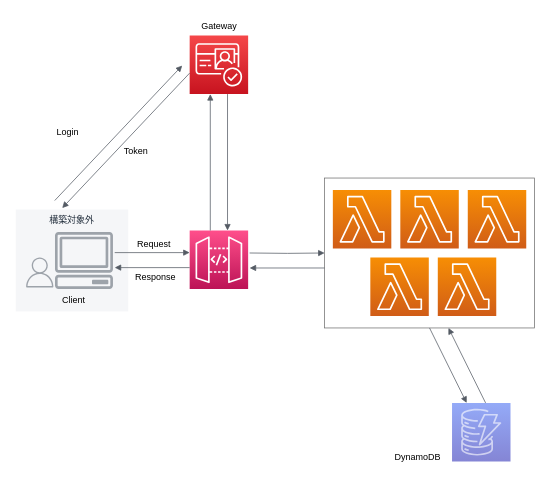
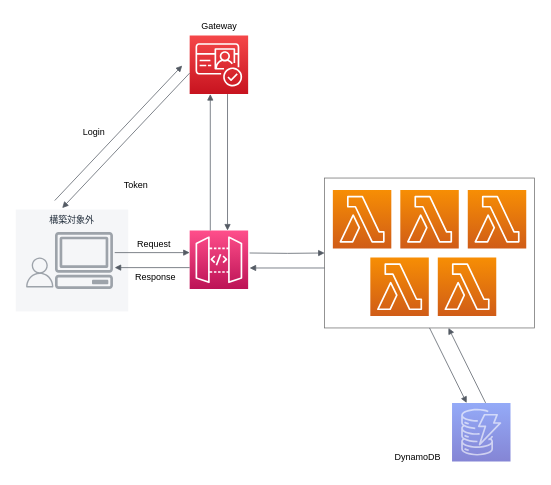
  <mxCell id="0" />
  <mxCell id="1" parent="0" />
  <mxCell id="2" value="Generic group" style="dashed=0;verticalAlign=top;fontStyle=0;noLabel=1;fillColor=none;strokeColor=#707070;" vertex="1" parent="1"><mxGeometry x="432" y="237" width="280" height="200" as="geometry" /></mxCell>
  <mxCell id="3" value="" style="sketch=0;points=[[0,0,0],[0.25,0,0],[0.5,0,0],[0.75,0,0],[1,0,0],[0,1,0],[0.25,1,0],[0.5,1,0],[0.75,1,0],[1,1,0],[0,0.25,0],[0,0.5,0],[0,0.75,0],[1,0.25,0],[1,0.5,0],[1,0.75,0]];outlineConnect=0;fontColor=#232F3E;gradientColor=#F54749;gradientDirection=north;fillColor=#C7131F;strokeColor=#ffffff;dashed=0;verticalLabelPosition=bottom;verticalAlign=top;align=center;html=1;fontSize=12;fontStyle=0;aspect=fixed;shape=mxgraph.aws4.resourceIcon;resIcon=mxgraph.aws4.cognito;" vertex="1" parent="1"><mxGeometry x="252" y="47" width="78" height="78" as="geometry" /></mxCell>
  <mxCell id="4" value="" style="sketch=0;points=[[0,0,0],[0.25,0,0],[0.5,0,0],[0.75,0,0],[1,0,0],[0,1,0],[0.25,1,0],[0.5,1,0],[0.75,1,0],[1,1,0],[0,0.25,0],[0,0.5,0],[0,0.75,0],[1,0.25,0],[1,0.5,0],[1,0.75,0]];outlineConnect=0;fontColor=#232F3E;gradientColor=#F78E04;gradientDirection=north;fillColor=#D05C17;strokeColor=#ffffff;dashed=0;verticalLabelPosition=bottom;verticalAlign=top;align=center;html=1;fontSize=12;fontStyle=0;aspect=fixed;shape=mxgraph.aws4.resourceIcon;resIcon=mxgraph.aws4.lambda;" vertex="1" parent="1"><mxGeometry x="443" y="253" width="78" height="78" as="geometry" /></mxCell>
  <mxCell id="5" value="" style="sketch=0;points=[[0,0,0],[0.25,0,0],[0.5,0,0],[0.75,0,0],[1,0,0],[0,1,0],[0.25,1,0],[0.5,1,0],[0.75,1,0],[1,1,0],[0,0.25,0],[0,0.5,0],[0,0.75,0],[1,0.25,0],[1,0.5,0],[1,0.75,0]];outlineConnect=0;fontColor=#232F3E;gradientColor=#FF4F8B;gradientDirection=north;fillColor=#BC1356;strokeColor=#ffffff;dashed=0;verticalLabelPosition=bottom;verticalAlign=top;align=center;html=1;fontSize=12;fontStyle=0;aspect=fixed;shape=mxgraph.aws4.resourceIcon;resIcon=mxgraph.aws4.api_gateway;" vertex="1" parent="1"><mxGeometry x="252" y="307" width="78" height="78" as="geometry" /></mxCell>
  <mxCell id="6" value="" style="sketch=0;points=[[0,0,0],[0.25,0,0],[0.5,0,0],[0.75,0,0],[1,0,0],[0,1,0],[0.25,1,0],[0.5,1,0],[0.75,1,0],[1,1,0],[0,0.25,0],[0,0.5,0],[0,0.75,0],[1,0.25,0],[1,0.5,0],[1,0.75,0]];outlineConnect=0;fontColor=#232F3E;gradientColor=#F78E04;gradientDirection=north;fillColor=#D05C17;strokeColor=#ffffff;dashed=0;verticalLabelPosition=bottom;verticalAlign=top;align=center;html=1;fontSize=12;fontStyle=0;aspect=fixed;shape=mxgraph.aws4.resourceIcon;resIcon=mxgraph.aws4.lambda;" vertex="1" parent="1"><mxGeometry x="493" y="343" width="78" height="78" as="geometry" /></mxCell>
  <mxCell id="7" value="" style="sketch=0;points=[[0,0,0],[0.25,0,0],[0.5,0,0],[0.75,0,0],[1,0,0],[0,1,0],[0.25,1,0],[0.5,1,0],[0.75,1,0],[1,1,0],[0,0.25,0],[0,0.5,0],[0,0.75,0],[1,0.25,0],[1,0.5,0],[1,0.75,0]];outlineConnect=0;fontColor=#232F3E;gradientColor=#F78E04;gradientDirection=north;fillColor=#D05C17;strokeColor=#ffffff;dashed=0;verticalLabelPosition=bottom;verticalAlign=top;align=center;html=1;fontSize=12;fontStyle=0;aspect=fixed;shape=mxgraph.aws4.resourceIcon;resIcon=mxgraph.aws4.lambda;" vertex="1" parent="1"><mxGeometry x="583" y="343" width="78" height="78" as="geometry" /></mxCell>
  <mxCell id="8" value="" style="sketch=0;points=[[0,0,0],[0.25,0,0],[0.5,0,0],[0.75,0,0],[1,0,0],[0,1,0],[0.25,1,0],[0.5,1,0],[0.75,1,0],[1,1,0],[0,0.25,0],[0,0.5,0],[0,0.75,0],[1,0.25,0],[1,0.5,0],[1,0.75,0]];outlineConnect=0;fontColor=#232F3E;gradientColor=#F78E04;gradientDirection=north;fillColor=#D05C17;strokeColor=#ffffff;dashed=0;verticalLabelPosition=bottom;verticalAlign=top;align=center;html=1;fontSize=12;fontStyle=0;aspect=fixed;shape=mxgraph.aws4.resourceIcon;resIcon=mxgraph.aws4.lambda;" vertex="1" parent="1"><mxGeometry x="533" y="253" width="78" height="78" as="geometry" /></mxCell>
  <mxCell id="9" value="" style="sketch=0;points=[[0,0,0],[0.25,0,0],[0.5,0,0],[0.75,0,0],[1,0,0],[0,1,0],[0.25,1,0],[0.5,1,0],[0.75,1,0],[1,1,0],[0,0.25,0],[0,0.5,0],[0,0.75,0],[1,0.25,0],[1,0.5,0],[1,0.75,0]];outlineConnect=0;fontColor=#232F3E;gradientColor=#F78E04;gradientDirection=north;fillColor=#D05C17;strokeColor=#ffffff;dashed=0;verticalLabelPosition=bottom;verticalAlign=top;align=center;html=1;fontSize=12;fontStyle=0;aspect=fixed;shape=mxgraph.aws4.resourceIcon;resIcon=mxgraph.aws4.lambda;" vertex="1" parent="1"><mxGeometry x="623" y="253" width="78" height="78" as="geometry" /></mxCell>
  <mxCell id="10" value="" style="edgeStyle=orthogonalEdgeStyle;html=1;endArrow=none;elbow=vertical;startArrow=block;startFill=1;strokeColor=#545B64;rounded=0;entryX=0.25;entryY=0;entryDx=0;entryDy=0;entryPerimeter=0;exitX=0.25;exitY=1;exitDx=0;exitDy=0;exitPerimeter=0;" edge="1" parent="1"><mxGeometry width="100" relative="1" as="geometry"><mxPoint x="279.5" y="125" as="sourcePoint" /><mxPoint x="279.5" y="307" as="targetPoint" /></mxGeometry></mxCell>
  <mxCell id="11" value="" style="edgeStyle=orthogonalEdgeStyle;html=1;endArrow=block;elbow=vertical;startArrow=none;endFill=1;strokeColor=#545B64;rounded=0;exitX=0.75;exitY=1;exitDx=0;exitDy=0;exitPerimeter=0;entryX=0.75;entryY=0;entryDx=0;entryDy=0;entryPerimeter=0;" edge="1" parent="1"><mxGeometry width="100" relative="1" as="geometry"><mxPoint x="302.5" y="125" as="sourcePoint" /><mxPoint x="302.5" y="307" as="targetPoint" /></mxGeometry></mxCell>
  <mxCell id="12" value="" style="edgeStyle=orthogonalEdgeStyle;html=1;endArrow=block;elbow=vertical;startArrow=none;endFill=1;strokeColor=#545B64;rounded=0;entryX=0;entryY=0.5;entryDx=0;entryDy=0;" edge="1" parent="1" target="2"><mxGeometry width="100" relative="1" as="geometry"><mxPoint x="332" y="337" as="sourcePoint" /><mxPoint x="382" y="457" as="targetPoint" /></mxGeometry></mxCell>
  <mxCell id="13" value="" style="edgeStyle=orthogonalEdgeStyle;html=1;endArrow=none;elbow=vertical;startArrow=block;startFill=1;strokeColor=#545B64;rounded=0;" edge="1" parent="1"><mxGeometry width="100" relative="1" as="geometry"><mxPoint x="332" y="357" as="sourcePoint" /><mxPoint x="432" y="357" as="targetPoint" /></mxGeometry></mxCell>
  <mxCell id="14" value="" style="sketch=0;outlineConnect=0;fontColor=#232F3E;gradientColor=none;fillColor=#232F3D;strokeColor=none;dashed=0;verticalLabelPosition=bottom;verticalAlign=top;align=center;html=1;fontSize=12;fontStyle=0;aspect=fixed;pointerEvents=1;shape=mxgraph.aws4.user;" vertex="1" parent="1"><mxGeometry x="32" y="343" width="40" height="40" as="geometry" /></mxCell>
  <mxCell id="15" value="" style="sketch=0;outlineConnect=0;fontColor=#232F3E;gradientColor=none;fillColor=#232F3D;strokeColor=none;dashed=0;verticalLabelPosition=bottom;verticalAlign=top;align=center;html=1;fontSize=12;fontStyle=0;aspect=fixed;pointerEvents=1;shape=mxgraph.aws4.client;" vertex="1" parent="1"><mxGeometry x="72" y="309" width="78" height="76" as="geometry" /></mxCell>
  <mxCell id="16" value="構築対象外" style="fillColor=#EFF0F3;strokeColor=none;dashed=0;verticalAlign=top;fontStyle=0;fontColor=#232F3D;opacity=60;" vertex="1" parent="1"><mxGeometry x="20" y="279" width="150" height="136" as="geometry" /></mxCell>
  <mxCell id="17" value="" style="edgeStyle=orthogonalEdgeStyle;html=1;endArrow=none;elbow=vertical;startArrow=block;startFill=1;strokeColor=#545B64;rounded=0;" edge="1" parent="1"><mxGeometry width="100" relative="1" as="geometry"><mxPoint x="152" y="356.5" as="sourcePoint" /><mxPoint x="252" y="356.5" as="targetPoint" /></mxGeometry></mxCell>
  <mxCell id="18" value="" style="edgeStyle=orthogonalEdgeStyle;html=1;endArrow=block;elbow=vertical;startArrow=none;endFill=1;strokeColor=#545B64;rounded=0;entryX=0;entryY=0.5;entryDx=0;entryDy=0;" edge="1" parent="1"><mxGeometry width="100" relative="1" as="geometry"><mxPoint x="152" y="336.5" as="sourcePoint" /><mxPoint x="252" y="336.5" as="targetPoint" /></mxGeometry></mxCell>
  <mxCell id="19" value="" style="html=1;endArrow=block;elbow=vertical;startArrow=none;endFill=1;strokeColor=#545B64;rounded=0;fontColor=none;" edge="1" parent="1"><mxGeometry width="100" relative="1" as="geometry"><mxPoint x="72" y="267" as="sourcePoint" /><mxPoint x="242" y="87" as="targetPoint" /></mxGeometry></mxCell>
  <mxCell id="20" value="" style="html=1;endArrow=none;elbow=vertical;startArrow=block;endFill=0;strokeColor=#545B64;rounded=0;fontColor=none;startFill=1;" edge="1" parent="1"><mxGeometry width="100" relative="1" as="geometry"><mxPoint x="82" y="277" as="sourcePoint" /><mxPoint x="252" y="97" as="targetPoint" /></mxGeometry></mxCell>
- <mxCell id="21" value="Login" style="text;html=1;resizable=0;autosize=1;align=center;verticalAlign=middle;points=[];fillColor=none;strokeColor=none;rounded=0;fontColor=none;opacity=60;" vertex="1" parent="1"><mxGeometry x="64" y="161" width="50" height="30" as="geometry" /></mxCell>
- <mxCell id="22" value="Token" style="text;html=1;resizable=0;autosize=1;align=center;verticalAlign=middle;points=[];fillColor=none;strokeColor=none;rounded=0;fontColor=none;opacity=60;" vertex="1" parent="1"><mxGeometry x="150" y="187" width="60" height="30" as="geometry" /></mxCell>
+ <mxCell id="21" value="Login" style="text;html=1;resizable=0;autosize=1;align=center;verticalAlign=middle;points=[];fillColor=none;strokeColor=none;rounded=0;fontColor=none;opacity=60;" vertex="1" parent="1"><mxGeometry x="99" y="161" width="50" height="30" as="geometry" /></mxCell>
+ <mxCell id="22" value="Token" style="text;html=1;resizable=0;autosize=1;align=center;verticalAlign=middle;points=[];fillColor=none;strokeColor=none;rounded=0;fontColor=none;opacity=60;" vertex="1" parent="1"><mxGeometry x="150" y="232" width="60" height="30" as="geometry" /></mxCell>
  <mxCell id="23" value="Gateway" style="text;html=1;resizable=0;autosize=1;align=center;verticalAlign=middle;points=[];fillColor=none;strokeColor=none;rounded=0;fontColor=none;opacity=60;" vertex="1" parent="1"><mxGeometry x="261" y="20" width="60" height="30" as="geometry" /></mxCell>
  <mxCell id="24" value="DynamoDB" style="text;html=1;resizable=0;autosize=1;align=center;verticalAlign=middle;points=[];fillColor=none;strokeColor=none;rounded=0;fontColor=none;opacity=60;" vertex="1" parent="1"><mxGeometry x="516" y="595" width="80" height="30" as="geometry" /></mxCell>
- <mxCell id="25" value="Client" style="text;html=1;resizable=0;autosize=1;align=center;verticalAlign=middle;points=[];fillColor=none;strokeColor=none;rounded=0;fontColor=none;opacity=60;" vertex="1" parent="1"><mxGeometry x="72" y="385" width="50" height="30" as="geometry" /></mxCell>
  <mxCell id="26" value="" style="sketch=0;points=[[0,0,0],[0.25,0,0],[0.5,0,0],[0.75,0,0],[1,0,0],[0,1,0],[0.25,1,0],[0.5,1,0],[0.75,1,0],[1,1,0],[0,0.25,0],[0,0.5,0],[0,0.75,0],[1,0.25,0],[1,0.5,0],[1,0.75,0]];outlineConnect=0;fontColor=#232F3E;gradientColor=#4D72F3;gradientDirection=north;fillColor=#3334B9;strokeColor=#ffffff;dashed=0;verticalLabelPosition=bottom;verticalAlign=top;align=center;html=1;fontSize=12;fontStyle=0;aspect=fixed;shape=mxgraph.aws4.resourceIcon;resIcon=mxgraph.aws4.dynamodb;opacity=60;" vertex="1" parent="1"><mxGeometry x="602" y="537" width="78" height="78" as="geometry" /></mxCell>
  <mxCell id="27" value="" style="html=1;endArrow=block;elbow=vertical;startArrow=none;endFill=1;strokeColor=#545B64;rounded=0;fontColor=none;entryX=0.25;entryY=0;entryDx=0;entryDy=0;entryPerimeter=0;exitX=0.5;exitY=1;exitDx=0;exitDy=0;" edge="1" parent="1" source="2" target="26"><mxGeometry width="100" relative="1" as="geometry"><mxPoint x="382" y="565" as="sourcePoint" /><mxPoint x="552" y="385" as="targetPoint" /></mxGeometry></mxCell>
  <mxCell id="28" value="" style="html=1;endArrow=none;elbow=vertical;startArrow=block;endFill=0;strokeColor=#545B64;rounded=0;fontColor=none;entryX=0.25;entryY=0;entryDx=0;entryDy=0;entryPerimeter=0;exitX=0.5;exitY=1;exitDx=0;exitDy=0;startFill=1;" edge="1" parent="1"><mxGeometry width="100" relative="1" as="geometry"><mxPoint x="597.25" y="437" as="sourcePoint" /><mxPoint x="646.75" y="537" as="targetPoint" /></mxGeometry></mxCell>
  <mxCell id="29" value="Request" style="text;html=1;resizable=0;autosize=1;align=center;verticalAlign=middle;points=[];fillColor=none;strokeColor=none;rounded=0;fontColor=none;opacity=60;" vertex="1" parent="1"><mxGeometry x="169" y="310" width="70" height="30" as="geometry" /></mxCell>
  <mxCell id="30" value="Response" style="text;html=1;resizable=0;autosize=1;align=center;verticalAlign=middle;points=[];fillColor=none;strokeColor=none;rounded=0;fontColor=none;opacity=60;" vertex="1" parent="1"><mxGeometry x="166" y="354" width="80" height="30" as="geometry" /></mxCell>
